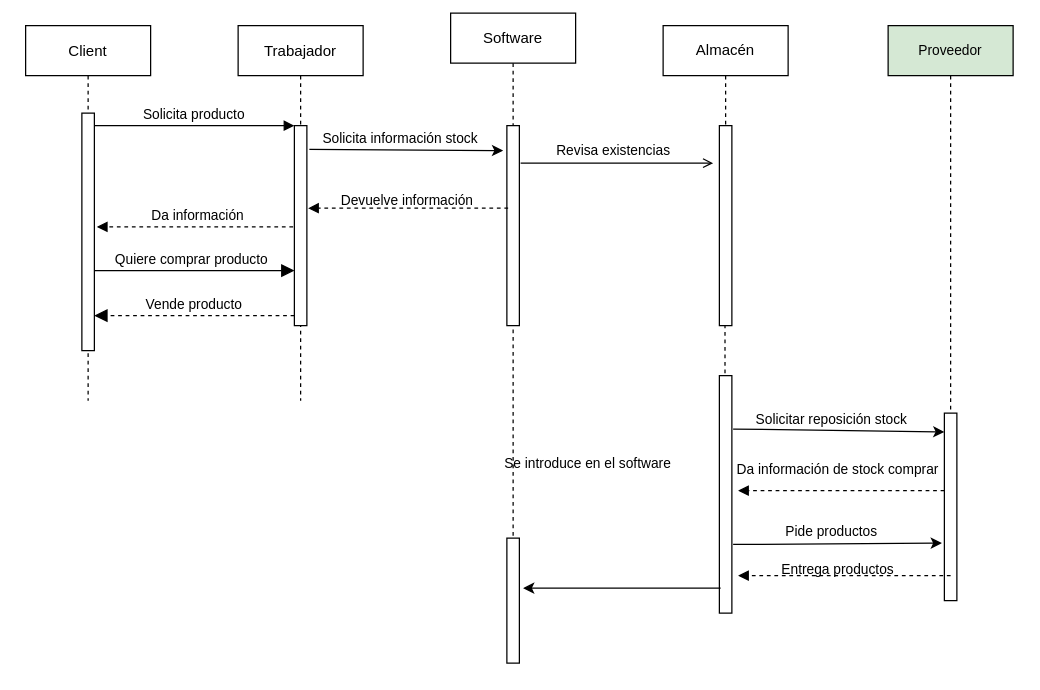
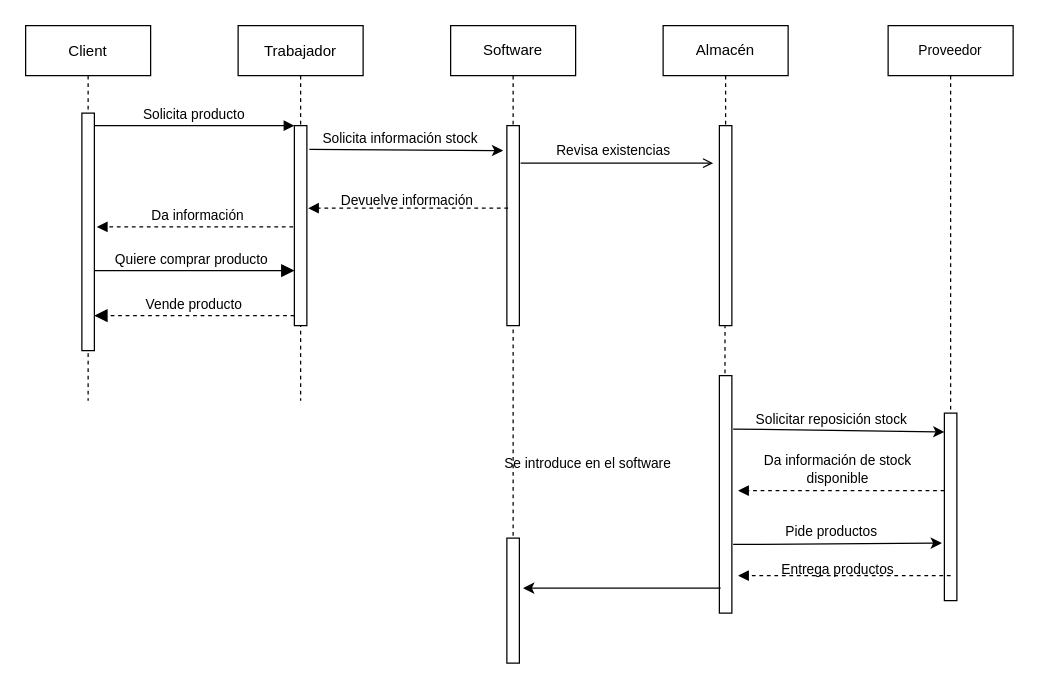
  <mxCell id="0" />
  <mxCell id="1" parent="0" />
  <mxCell id="2" value="Quiere comprar producto" style="verticalAlign=bottom;endArrow=block;endSize=8;exitX=0.5;exitY=0.663;shadow=0;strokeWidth=1;endFill=1;exitDx=0;exitDy=0;exitPerimeter=0;" parent="1" source="6" target="8" edge="1"><mxGeometry relative="1" as="geometry"><mxPoint x="140" y="197" as="targetPoint" /><mxPoint x="80" y="216" as="sourcePoint" /></mxGeometry></mxCell>
  <mxCell id="3" value="Se introduce en el software" style="text;html=1;strokeColor=none;fillColor=none;align=center;verticalAlign=middle;whiteSpace=wrap;rounded=0;fontSize=11;" vertex="1" parent="1"><mxGeometry x="400" y="355" width="140" height="30" as="geometry" /></mxCell>
  <mxCell id="4" value="Da información" style="verticalAlign=bottom;endArrow=block;entryX=1.2;entryY=0.479;shadow=0;strokeWidth=1;dashed=1;endFill=1;entryDx=0;entryDy=0;entryPerimeter=0;" parent="1" target="6" edge="1"><mxGeometry relative="1" as="geometry"><mxPoint x="240" y="181" as="sourcePoint" /><mxPoint x="80" y="140" as="targetPoint" /></mxGeometry></mxCell>
  <mxCell id="5" value="Client" style="shape=umlLifeline;perimeter=lifelinePerimeter;container=1;collapsible=0;recursiveResize=0;rounded=0;shadow=0;strokeWidth=1;" parent="1" vertex="1"><mxGeometry x="20" y="20" width="100" height="300" as="geometry" /></mxCell>
  <mxCell id="6" value="" style="points=[];perimeter=orthogonalPerimeter;rounded=0;shadow=0;strokeWidth=1;" parent="5" vertex="1"><mxGeometry x="45" y="70" width="10" height="190" as="geometry" /></mxCell>
  <mxCell id="7" value="Trabajador" style="shape=umlLifeline;perimeter=lifelinePerimeter;container=1;collapsible=0;recursiveResize=0;rounded=0;shadow=0;strokeWidth=1;" parent="1" vertex="1"><mxGeometry x="190" y="20" width="100" height="300" as="geometry" /></mxCell>
  <mxCell id="8" value="" style="points=[];perimeter=orthogonalPerimeter;rounded=0;shadow=0;strokeWidth=1;" parent="7" vertex="1"><mxGeometry x="45" y="80" width="10" height="160" as="geometry" /></mxCell>
  <mxCell id="9" value="Vende producto" style="verticalAlign=bottom;endArrow=block;dashed=1;endSize=8;exitX=0;exitY=0.95;shadow=0;strokeWidth=1;endFill=1;" parent="1" source="8" target="6" edge="1"><mxGeometry relative="1" as="geometry"><mxPoint x="175" y="176" as="targetPoint" /><Array as="points"><mxPoint x="150" y="252" /></Array></mxGeometry></mxCell>
  <mxCell id="10" value="Solicita producto" style="verticalAlign=bottom;endArrow=block;entryX=0;entryY=0;shadow=0;strokeWidth=1;endFill=1;" parent="1" source="6" target="8" edge="1"><mxGeometry relative="1" as="geometry"><mxPoint x="175" y="100" as="sourcePoint" /></mxGeometry></mxCell>
  <mxCell id="11" style="edgeStyle=orthogonalEdgeStyle;rounded=0;orthogonalLoop=1;jettySize=auto;html=1;exitX=0.5;exitY=1;exitDx=0;exitDy=0;endArrow=none;endFill=0;dashed=1;" edge="1" parent="1" source="12"><mxGeometry relative="1" as="geometry"><mxPoint x="580" y="100" as="targetPoint" /></mxGeometry></mxCell>
  <mxCell id="12" value="Almacén" style="rounded=0;whiteSpace=wrap;html=1;" vertex="1" parent="1"><mxGeometry x="530" y="20" width="100" height="40" as="geometry" /></mxCell>
  <mxCell id="13" value="" style="points=[];perimeter=orthogonalPerimeter;rounded=0;shadow=0;strokeWidth=1;" vertex="1" parent="1"><mxGeometry x="575" y="100" width="10" height="160" as="geometry" /></mxCell>
  <mxCell id="14" style="edgeStyle=orthogonalEdgeStyle;rounded=0;orthogonalLoop=1;jettySize=auto;html=1;exitX=0.5;exitY=1;exitDx=0;exitDy=0;endArrow=none;endFill=0;dashed=1;" edge="1" parent="1" source="15"><mxGeometry relative="1" as="geometry"><mxPoint x="410" y="100" as="targetPoint" /></mxGeometry></mxCell>
- <mxCell id="15" value="Software" style="rounded=0;whiteSpace=wrap;html=1;" vertex="1" parent="1"><mxGeometry x="360" y="10" width="100" height="40" as="geometry" /></mxCell>
+ <mxCell id="15" value="Software" style="rounded=0;whiteSpace=wrap;html=1;" vertex="1" parent="1"><mxGeometry x="360" y="20" width="100" height="40" as="geometry" /></mxCell>
  <mxCell id="16" value="" style="points=[];perimeter=orthogonalPerimeter;rounded=0;shadow=0;strokeWidth=1;" vertex="1" parent="1"><mxGeometry x="405" y="100" width="10" height="160" as="geometry" /></mxCell>
  <mxCell id="17" value="" style="endArrow=classic;startArrow=none;html=1;rounded=0;exitX=1.2;exitY=0.119;exitDx=0;exitDy=0;exitPerimeter=0;entryX=-0.3;entryY=0.125;entryDx=0;entryDy=0;entryPerimeter=0;startFill=0;" edge="1" parent="1" source="8" target="16"><mxGeometry width="50" height="50" relative="1" as="geometry"><mxPoint x="420" y="200" as="sourcePoint" /><mxPoint x="470" y="150" as="targetPoint" /></mxGeometry></mxCell>
  <mxCell id="18" value="Solicita información stock" style="text;html=1;strokeColor=none;fillColor=none;align=center;verticalAlign=middle;whiteSpace=wrap;rounded=0;fontSize=11;" vertex="1" parent="1"><mxGeometry x="250" y="100" width="140" height="20" as="geometry" /></mxCell>
  <mxCell id="19" value="" style="endArrow=block;html=1;rounded=0;fontSize=11;entryX=1.1;entryY=0.413;entryDx=0;entryDy=0;entryPerimeter=0;exitX=0.1;exitY=0.413;exitDx=0;exitDy=0;exitPerimeter=0;dashed=1;endFill=1;" edge="1" parent="1" source="16" target="8"><mxGeometry width="50" height="50" relative="1" as="geometry"><mxPoint x="420" y="180" as="sourcePoint" /><mxPoint x="470" y="130" as="targetPoint" /></mxGeometry></mxCell>
  <mxCell id="20" value="" style="endArrow=open;html=1;rounded=0;fontSize=11;exitX=1.1;exitY=0.188;exitDx=0;exitDy=0;exitPerimeter=0;endFill=0;" edge="1" parent="1" source="16"><mxGeometry width="50" height="50" relative="1" as="geometry"><mxPoint x="470" y="170" as="sourcePoint" /><mxPoint x="570" y="130" as="targetPoint" /></mxGeometry></mxCell>
  <mxCell id="21" value="Revisa existencias" style="text;html=1;align=center;verticalAlign=middle;resizable=0;points=[];autosize=1;strokeColor=none;fillColor=none;fontSize=11;" vertex="1" parent="1"><mxGeometry x="435" y="110" width="110" height="20" as="geometry" /></mxCell>
  <mxCell id="22" value="Devuelve información" style="text;html=1;align=center;verticalAlign=middle;resizable=0;points=[];autosize=1;strokeColor=none;fillColor=none;fontSize=11;" vertex="1" parent="1"><mxGeometry x="265" y="150" width="120" height="20" as="geometry" /></mxCell>
  <mxCell id="23" value="" style="endArrow=none;dashed=1;html=1;strokeWidth=1;rounded=0;fontSize=11;entryX=0.5;entryY=1;entryDx=0;entryDy=0;entryPerimeter=0;jumpSize=5;exitX=0.5;exitY=-0.02;exitDx=0;exitDy=0;exitPerimeter=0;" edge="1" parent="1" source="37" target="16"><mxGeometry width="50" height="50" relative="1" as="geometry"><mxPoint x="410" y="310" as="sourcePoint" /><mxPoint x="260" y="310" as="targetPoint" /></mxGeometry></mxCell>
  <mxCell id="24" value="" style="endArrow=none;dashed=1;html=1;strokeWidth=1;rounded=0;fontSize=11;entryX=0.5;entryY=1;entryDx=0;entryDy=0;entryPerimeter=0;jumpSize=5;" edge="1" parent="1"><mxGeometry width="50" height="50" relative="1" as="geometry"><mxPoint x="579.5" y="310" as="sourcePoint" /><mxPoint x="579.5" y="260" as="targetPoint" /></mxGeometry></mxCell>
  <mxCell id="25" value="" style="points=[];perimeter=orthogonalPerimeter;rounded=0;shadow=0;strokeWidth=1;" vertex="1" parent="1"><mxGeometry x="575" y="300" width="10" height="190" as="geometry" /></mxCell>
  <mxCell id="26" style="edgeStyle=orthogonalEdgeStyle;rounded=0;jumpSize=5;orthogonalLoop=1;jettySize=auto;html=1;exitX=0.5;exitY=1;exitDx=0;exitDy=0;dashed=1;fontSize=11;startArrow=none;startFill=0;endArrow=none;endFill=0;strokeWidth=1;entryX=0.5;entryY=0.007;entryDx=0;entryDy=0;entryPerimeter=0;" edge="1" parent="1" source="27" target="28"><mxGeometry relative="1" as="geometry"><mxPoint x="760" y="320" as="targetPoint" /></mxGeometry></mxCell>
- <mxCell id="27" value="Proveedor" style="rounded=0;whiteSpace=wrap;html=1;fontSize=11;fillColor=#d5e8d4;" vertex="1" parent="1"><mxGeometry x="710" y="20" width="100" height="40" as="geometry" /></mxCell>
+ <mxCell id="27" value="Proveedor" style="rounded=0;whiteSpace=wrap;html=1;fontSize=11;" vertex="1" parent="1"><mxGeometry x="710" y="20" width="100" height="40" as="geometry" /></mxCell>
  <mxCell id="28" value="" style="points=[];perimeter=orthogonalPerimeter;rounded=0;shadow=0;strokeWidth=1;" vertex="1" parent="1"><mxGeometry x="755" y="330" width="10" height="150" as="geometry" /></mxCell>
  <mxCell id="29" value="" style="endArrow=classic;html=1;rounded=0;fontSize=11;strokeWidth=1;jumpSize=5;entryX=0;entryY=0.1;entryDx=0;entryDy=0;entryPerimeter=0;exitX=1.1;exitY=0.225;exitDx=0;exitDy=0;exitPerimeter=0;" edge="1" parent="1" source="25" target="28"><mxGeometry width="50" height="50" relative="1" as="geometry"><mxPoint x="620" y="400" as="sourcePoint" /><mxPoint x="670" y="350" as="targetPoint" /></mxGeometry></mxCell>
  <mxCell id="30" value="Solicitar reposición stock" style="text;html=1;strokeColor=none;fillColor=none;align=center;verticalAlign=middle;whiteSpace=wrap;rounded=0;fontSize=11;" vertex="1" parent="1"><mxGeometry x="590" y="320" width="150" height="30" as="geometry" /></mxCell>
  <mxCell id="31" value="" style="endArrow=block;html=1;rounded=0;fontSize=11;strokeWidth=1;jumpSize=5;exitX=0;exitY=0.413;exitDx=0;exitDy=0;exitPerimeter=0;dashed=1;endFill=1;" edge="1" parent="1" source="28"><mxGeometry width="50" height="50" relative="1" as="geometry"><mxPoint x="650" y="430" as="sourcePoint" /><mxPoint x="590" y="392" as="targetPoint" /></mxGeometry></mxCell>
- <mxCell id="32" value="Da información de stock comprar" style="text;html=1;strokeColor=none;fillColor=none;align=center;verticalAlign=middle;whiteSpace=wrap;rounded=0;fontSize=11;" vertex="1" parent="1"><mxGeometry x="585" y="360" width="170" height="30" as="geometry" /></mxCell>
+ <mxCell id="32" value="Da información de stock disponible" style="text;html=1;strokeColor=none;fillColor=none;align=center;verticalAlign=middle;whiteSpace=wrap;rounded=0;fontSize=11;" vertex="1" parent="1"><mxGeometry x="585" y="360" width="170" height="30" as="geometry" /></mxCell>
  <mxCell id="33" value="" style="endArrow=classic;html=1;rounded=0;fontSize=11;strokeWidth=1;jumpSize=5;exitX=1.1;exitY=0.711;exitDx=0;exitDy=0;exitPerimeter=0;entryX=-0.2;entryY=0.693;entryDx=0;entryDy=0;entryPerimeter=0;" edge="1" parent="1" source="25" target="28"><mxGeometry width="50" height="50" relative="1" as="geometry"><mxPoint x="640" y="470" as="sourcePoint" /><mxPoint x="690" y="420" as="targetPoint" /></mxGeometry></mxCell>
  <mxCell id="34" value="Pide productos" style="text;html=1;strokeColor=none;fillColor=none;align=center;verticalAlign=middle;whiteSpace=wrap;rounded=0;fontSize=11;" vertex="1" parent="1"><mxGeometry x="610" y="410" width="110" height="30" as="geometry" /></mxCell>
  <mxCell id="35" value="" style="endArrow=block;html=1;rounded=0;fontSize=11;strokeWidth=1;jumpSize=5;exitX=0.5;exitY=0.867;exitDx=0;exitDy=0;exitPerimeter=0;dashed=1;endFill=1;" edge="1" parent="1" source="28"><mxGeometry width="50" height="50" relative="1" as="geometry"><mxPoint x="640" y="500" as="sourcePoint" /><mxPoint x="590" y="460" as="targetPoint" /></mxGeometry></mxCell>
  <mxCell id="36" value="Entrega productos" style="text;html=1;strokeColor=none;fillColor=none;align=center;verticalAlign=middle;whiteSpace=wrap;rounded=0;fontSize=11;" vertex="1" parent="1"><mxGeometry x="610" y="440" width="120" height="30" as="geometry" /></mxCell>
  <mxCell id="37" value="" style="points=[];perimeter=orthogonalPerimeter;rounded=0;shadow=0;strokeWidth=1;" vertex="1" parent="1"><mxGeometry x="405" y="430" width="10" height="100" as="geometry" /></mxCell>
  <mxCell id="38" value="" style="endArrow=classic;html=1;rounded=0;fontSize=11;strokeWidth=1;jumpSize=5;entryX=1.3;entryY=0.4;entryDx=0;entryDy=0;entryPerimeter=0;exitX=0.1;exitY=0.895;exitDx=0;exitDy=0;exitPerimeter=0;" edge="1" parent="1" source="25" target="37"><mxGeometry width="50" height="50" relative="1" as="geometry"><mxPoint x="460" y="500" as="sourcePoint" /><mxPoint x="510" y="450" as="targetPoint" /></mxGeometry></mxCell>
